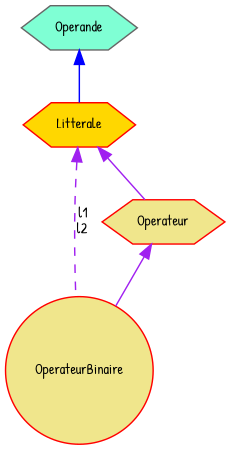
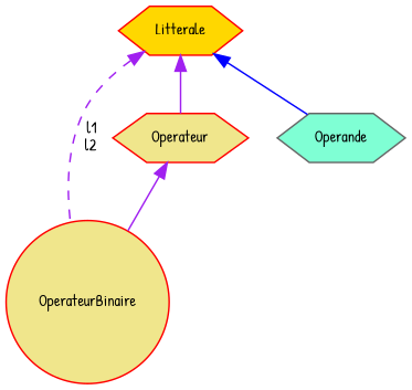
  digraph {
    fontname="Patrick Hand"
    node [color=red fillcolor=khaki fontname="Patrick Hand" fontsize=10 shape=hexagon style=filled]
    edge [color=purple dir=back fontname="Patrick Hand" fontsize=10 labelfontname=Helvetica labelfontsize=10 style=solid]
    n1 [fontcolor=black height=0.2 label=OperateurBinaire shape=circle width=0.4]
    n2 [height=0.2 label=Operateur width=0.4]
    n3 [color=gray40 fillcolor=aquamarine height=0.2 label=Operande width=0.4]
    n4 [fillcolor=gold height=0.2 label=Litterale width=0.4]
    n2 -> n1
-   n3 -> n4 [color=blue]
+   n4 -> n3 [color=blue]
    n4 -> n1 [label=" l1\nl2" style=dashed]
    n4 -> n2
  }
